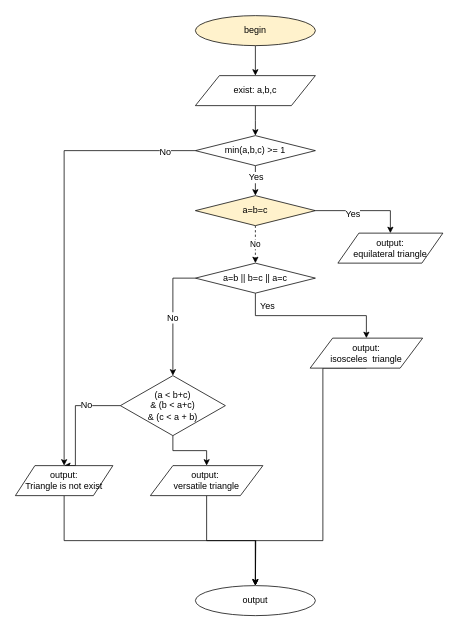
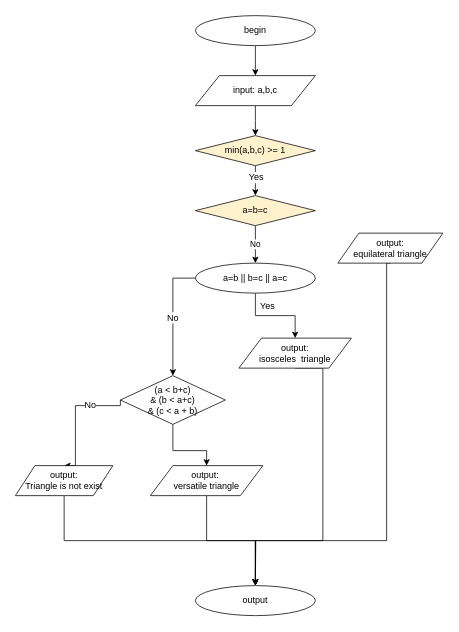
  <mxCell id="0" />
  <mxCell id="1" parent="0" />
  <mxCell id="2" style="edgeStyle=orthogonalEdgeStyle;rounded=0;orthogonalLoop=1;jettySize=auto;html=1;exitX=0.5;exitY=1;exitDx=0;exitDy=0;entryX=0.5;entryY=0;entryDx=0;entryDy=0;" edge="1" parent="1" source="3" target="5"><mxGeometry relative="1" as="geometry" /></mxCell>
- <mxCell id="3" value="begin" style="ellipse;whiteSpace=wrap;html=1;fillColor=#fff2cc;" vertex="1" parent="1"><mxGeometry x="260" y="20" width="160" height="40" as="geometry" /></mxCell>
+ <mxCell id="3" value="begin" style="ellipse;whiteSpace=wrap;html=1;" vertex="1" parent="1"><mxGeometry x="260" y="20" width="160" height="40" as="geometry" /></mxCell>
  <mxCell id="4" style="edgeStyle=orthogonalEdgeStyle;rounded=0;orthogonalLoop=1;jettySize=auto;html=1;exitX=0.5;exitY=1;exitDx=0;exitDy=0;" edge="1" parent="1" source="5"><mxGeometry relative="1" as="geometry"><mxPoint x="340" y="180" as="targetPoint" /></mxGeometry></mxCell>
- <mxCell id="5" value="exist: a,b,c" style="shape=parallelogram;perimeter=parallelogramPerimeter;whiteSpace=wrap;html=1;" vertex="1" parent="1"><mxGeometry x="260" y="100" width="160" height="40" as="geometry" /></mxCell>
- <mxCell id="6" value="" style="edgeStyle=orthogonalEdgeStyle;rounded=0;orthogonalLoop=1;jettySize=auto;html=1;entryX=0.5;entryY=0;entryDx=0;entryDy=0;exitX=1;exitY=0.5;exitDx=0;exitDy=0;" edge="1" parent="1" source="9" target="13"><mxGeometry relative="1" as="geometry"><mxPoint x="500" y="280" as="targetPoint" /></mxGeometry></mxCell>
- <mxCell id="7" value="Yes" style="text;html=1;align=center;verticalAlign=middle;resizable=0;points=[];;labelBackgroundColor=#ffffff;" vertex="1" connectable="0" parent="6"><mxGeometry x="-0.25" y="-4" relative="1" as="geometry"><mxPoint as="offset" /></mxGeometry></mxCell>
- <mxCell id="8" value="No" style="edgeStyle=orthogonalEdgeStyle;rounded=0;orthogonalLoop=1;jettySize=auto;html=1;exitX=0.5;exitY=1;exitDx=0;exitDy=0;dashed=1;" edge="1" parent="1" source="9" target="11"><mxGeometry relative="1" as="geometry"><Array as="points"><mxPoint x="340" y="325" /><mxPoint x="340" y="325" /></Array></mxGeometry></mxCell>
+ <mxCell id="5" value="input: a,b,c" style="shape=parallelogram;perimeter=parallelogramPerimeter;whiteSpace=wrap;html=1;" vertex="1" parent="1"><mxGeometry x="260" y="100" width="160" height="40" as="geometry" /></mxCell>
+ <mxCell id="8" value="No" style="edgeStyle=orthogonalEdgeStyle;rounded=0;orthogonalLoop=1;jettySize=auto;html=1;exitX=0.5;exitY=1;exitDx=0;exitDy=0;" edge="1" parent="1" source="9" target="11"><mxGeometry relative="1" as="geometry"><Array as="points"><mxPoint x="340" y="325" /><mxPoint x="340" y="325" /></Array></mxGeometry></mxCell>
  <mxCell id="9" value="a=b=c" style="rhombus;whiteSpace=wrap;html=1;fillColor=#fff2cc;" vertex="1" parent="1"><mxGeometry x="260" y="260" width="160" height="40" as="geometry" /></mxCell>
  <mxCell id="10" style="edgeStyle=orthogonalEdgeStyle;rounded=0;orthogonalLoop=1;jettySize=auto;html=1;exitX=0.5;exitY=1;exitDx=0;exitDy=0;entryX=0.5;entryY=0;entryDx=0;entryDy=0;" edge="1" parent="1" source="11" target="17"><mxGeometry relative="1" as="geometry" /></mxCell>
- <mxCell id="11" value="a=b || b=c || a=c" style="rhombus;whiteSpace=wrap;html=1;" vertex="1" parent="1"><mxGeometry x="260" y="350" width="160" height="40" as="geometry" /></mxCell>
+ <mxCell id="11" value="a=b || b=c || a=c" style="ellipse;whiteSpace=wrap;html=1;" vertex="1" parent="1"><mxGeometry x="260" y="350" width="160" height="40" as="geometry" /></mxCell>
+ <mxCell id="12" style="edgeStyle=orthogonalEdgeStyle;rounded=0;orthogonalLoop=1;jettySize=auto;html=1;exitX=0.5;exitY=1;exitDx=0;exitDy=0;entryX=0.5;entryY=0;entryDx=0;entryDy=0;" edge="1" parent="1" source="13" target="27"><mxGeometry relative="1" as="geometry"><mxPoint x="350" y="790" as="targetPoint" /><Array as="points"><mxPoint x="515" y="720" /><mxPoint x="340" y="720" /></Array></mxGeometry></mxCell>
  <mxCell id="13" value="output: &lt;br&gt;equilateral triangle" style="shape=parallelogram;perimeter=parallelogramPerimeter;whiteSpace=wrap;html=1;" vertex="1" parent="1"><mxGeometry x="450" y="310" width="140" height="40" as="geometry" /></mxCell>
  <mxCell id="14" style="edgeStyle=orthogonalEdgeStyle;rounded=0;orthogonalLoop=1;jettySize=auto;html=1;exitX=0;exitY=0.5;exitDx=0;exitDy=0;entryX=0.5;entryY=0;entryDx=0;entryDy=0;" edge="1" parent="1" source="11" target="22"><mxGeometry relative="1" as="geometry"><Array as="points"><mxPoint x="230" y="370" /><mxPoint x="230" y="500" /></Array></mxGeometry></mxCell>
  <mxCell id="15" value="No" style="text;html=1;align=center;verticalAlign=middle;resizable=0;points=[];;labelBackgroundColor=#ffffff;" vertex="1" connectable="0" parent="14"><mxGeometry x="0.022" y="-1" relative="1" as="geometry"><mxPoint as="offset" /></mxGeometry></mxCell>
  <mxCell id="16" style="edgeStyle=orthogonalEdgeStyle;rounded=0;orthogonalLoop=1;jettySize=auto;html=1;exitX=0.5;exitY=1;exitDx=0;exitDy=0;" edge="1" parent="1" source="17"><mxGeometry relative="1" as="geometry"><mxPoint x="340" y="780" as="targetPoint" /><Array as="points"><mxPoint x="430" y="720" /><mxPoint x="340" y="720" /></Array></mxGeometry></mxCell>
- <mxCell id="17" value="output: &lt;br&gt;isosceles&amp;nbsp; triangle" style="shape=parallelogram;perimeter=parallelogramPerimeter;whiteSpace=wrap;html=1;" vertex="1" parent="1"><mxGeometry x="413" y="450" width="150" height="40" as="geometry" /></mxCell>
+ <mxCell id="17" value="output: &lt;br&gt;isosceles&amp;nbsp; triangle" style="shape=parallelogram;perimeter=parallelogramPerimeter;whiteSpace=wrap;html=1;" vertex="1" parent="1"><mxGeometry x="318" y="450" width="150" height="40" as="geometry" /></mxCell>
  <mxCell id="18" value="Yes" style="text;html=1;align=center;verticalAlign=middle;resizable=0;points=[];;autosize=1;" vertex="1" parent="1"><mxGeometry x="336" y="397" width="40" height="20" as="geometry" /></mxCell>
  <mxCell id="19" style="edgeStyle=orthogonalEdgeStyle;rounded=0;orthogonalLoop=1;jettySize=auto;html=1;exitX=0.5;exitY=1;exitDx=0;exitDy=0;entryX=0.5;entryY=0;entryDx=0;entryDy=0;" edge="1" parent="1" source="22" target="24"><mxGeometry relative="1" as="geometry"><Array as="points"><mxPoint x="230" y="600" /><mxPoint x="275" y="600" /></Array></mxGeometry></mxCell>
  <mxCell id="20" style="edgeStyle=orthogonalEdgeStyle;rounded=0;orthogonalLoop=1;jettySize=auto;html=1;exitX=0;exitY=0.5;exitDx=0;exitDy=0;entryX=0.5;entryY=0;entryDx=0;entryDy=0;" edge="1" parent="1" source="22" target="26"><mxGeometry relative="1" as="geometry"><Array as="points"><mxPoint x="100" y="540" /></Array></mxGeometry></mxCell>
  <mxCell id="21" value="No" style="text;html=1;align=center;verticalAlign=middle;resizable=0;points=[];;labelBackgroundColor=#ffffff;" vertex="1" connectable="0" parent="20"><mxGeometry x="-0.412" y="-1" relative="1" as="geometry"><mxPoint as="offset" /></mxGeometry></mxCell>
- <mxCell id="22" value="(a &amp;lt; b+c) &lt;br&gt;&amp;amp; (b &amp;lt; a+c) &lt;br&gt;&amp;amp; (c &amp;lt; a + b)" style="rhombus;whiteSpace=wrap;html=1;" vertex="1" parent="1"><mxGeometry x="160" y="500" width="140" height="80" as="geometry" /></mxCell>
+ <mxCell id="22" value="(a &amp;lt; b+c) &lt;br&gt;&amp;amp; (b &amp;lt; a+c) &lt;br&gt;&amp;amp; (c &amp;lt; a + b)" style="rhombus;whiteSpace=wrap;html=1;" vertex="1" parent="1"><mxGeometry x="160" y="500" width="140" height="65" as="geometry" /></mxCell>
  <mxCell id="23" style="edgeStyle=orthogonalEdgeStyle;rounded=0;orthogonalLoop=1;jettySize=auto;html=1;exitX=0.5;exitY=1;exitDx=0;exitDy=0;" edge="1" parent="1" source="24"><mxGeometry relative="1" as="geometry"><mxPoint x="340" y="780" as="targetPoint" /></mxGeometry></mxCell>
  <mxCell id="24" value="&lt;div&gt;&lt;span&gt;&lt;br&gt;&lt;/span&gt;&lt;/div&gt;&lt;div&gt;&lt;span&gt;output:&amp;nbsp;&lt;/span&gt;&lt;/div&gt;versatile triangle&lt;span style=&quot;color: rgba(0 , 0 , 0 , 0) ; font-family: monospace ; font-size: 0px ; white-space: nowrap&quot;&gt;%3E%3CmxCell%20id%3D%220%22%2F%3E%3CmxCell%20id%3D%221%22%20parent%3D%220%22%2F%3E%3CmxCell%20id%3D%222%22%20value%3D%22output%3A%20isosceles%26amp%3Bnbsp%3B%20triangle%22%20style%3D%22shape%3Dparallelogram%3Bperimeter%3DparallelogramPerimeter%3BwhiteSpace%3Dwrap%3Bhtml%3D1%3B%22%20vertex%3D%221%22%20parent%3D%221%22%3E%3CmxGeometry%20x%3D%22260%22%20y%3D%22360%22%20width%3D%22200%22%20height%3D%2240%22%20as%3D%22geometry%22%2F%3E%3C%2FmxCell%3E%3C%2Froot%3E%3C%2FmxGraphModel%&lt;/span&gt;&lt;span style=&quot;font-size: 0px ; white-space: nowrap&quot;&gt;&lt;font color=&quot;rgba(0, 0, 0, 0)&quot; face=&quot;monospace&quot;&gt;versatile triangle&lt;/font&gt;&lt;/span&gt;&lt;br&gt;&lt;font color=&quot;#ba0000&quot; face=&quot;monospace&quot;&gt;&lt;span style=&quot;font-size: 0px ; white-space: nowrap&quot;&gt;&amp;nbsp;&lt;/span&gt;&lt;/font&gt;" style="shape=parallelogram;perimeter=parallelogramPerimeter;whiteSpace=wrap;html=1;" vertex="1" parent="1"><mxGeometry x="200" y="620" width="150" height="40" as="geometry" /></mxCell>
  <mxCell id="25" style="edgeStyle=orthogonalEdgeStyle;rounded=0;orthogonalLoop=1;jettySize=auto;html=1;exitX=0.5;exitY=1;exitDx=0;exitDy=0;" edge="1" parent="1" source="26" target="27"><mxGeometry relative="1" as="geometry" /></mxCell>
  <mxCell id="26" value="output: &lt;br&gt;Triangle is not exist" style="shape=parallelogram;perimeter=parallelogramPerimeter;whiteSpace=wrap;html=1;" vertex="1" parent="1"><mxGeometry x="20" y="620" width="130" height="40" as="geometry" /></mxCell>
  <mxCell id="27" value="output" style="ellipse;whiteSpace=wrap;html=1;" vertex="1" parent="1"><mxGeometry x="260" y="780" width="160" height="40" as="geometry" /></mxCell>
  <mxCell id="28" style="edgeStyle=orthogonalEdgeStyle;rounded=0;orthogonalLoop=1;jettySize=auto;html=1;entryX=0.5;entryY=0;entryDx=0;entryDy=0;" edge="1" parent="1" source="32" target="9"><mxGeometry relative="1" as="geometry" /></mxCell>
  <mxCell id="29" value="Yes" style="text;html=1;align=center;verticalAlign=middle;resizable=0;points=[];;labelBackgroundColor=#ffffff;" vertex="1" connectable="0" parent="28"><mxGeometry x="-0.004" y="-5" relative="1" as="geometry"><mxPoint x="5" y="-5" as="offset" /></mxGeometry></mxCell>
- <mxCell id="30" style="edgeStyle=orthogonalEdgeStyle;rounded=0;orthogonalLoop=1;jettySize=auto;html=1;exitX=0;exitY=0.5;exitDx=0;exitDy=0;entryX=0.5;entryY=0;entryDx=0;entryDy=0;" edge="1" parent="1" source="32" target="26"><mxGeometry relative="1" as="geometry"><mxPoint x="100" y="628.571" as="targetPoint" /></mxGeometry></mxCell>
- <mxCell id="31" value="No" style="text;html=1;align=center;verticalAlign=middle;resizable=0;points=[];;labelBackgroundColor=#ffffff;" vertex="1" connectable="0" parent="30"><mxGeometry x="-0.862" y="1" relative="1" as="geometry"><mxPoint as="offset" /></mxGeometry></mxCell>
- <mxCell id="32" value="min(a,b,c) &amp;gt;= 1" style="rhombus;whiteSpace=wrap;html=1;" vertex="1" parent="1"><mxGeometry x="260" y="180" width="160" height="40" as="geometry" /></mxCell>
+ <mxCell id="32" value="min(a,b,c) &amp;gt;= 1" style="rhombus;whiteSpace=wrap;html=1;fillColor=#fff2cc;" vertex="1" parent="1"><mxGeometry x="260" y="180" width="160" height="40" as="geometry" /></mxCell>
